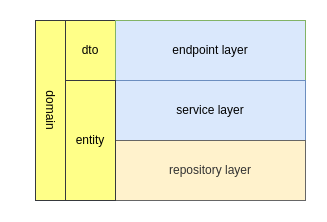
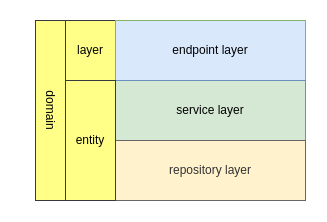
  <mxCell id="0" />
  <mxCell id="1" parent="0" />
  <mxCell id="2" value="" style="rounded=0;whiteSpace=wrap;html=1;fillColor=#ffff88;strokeColor=#36393d;" vertex="1" parent="1"><mxGeometry x="65" y="20" width="50" height="60" as="geometry" /></mxCell>
  <mxCell id="3" value="endpoint layer" style="rounded=0;whiteSpace=wrap;html=1;fillColor=#dae8fc;strokeColor=#82b366;" vertex="1" parent="1"><mxGeometry x="115" y="20" width="190" height="60" as="geometry" /></mxCell>
- <mxCell id="4" value="service layer" style="rounded=0;whiteSpace=wrap;html=1;fillColor=#dae8fc;strokeColor=#6c8ebf;" vertex="1" parent="1"><mxGeometry x="115" y="80" width="190" height="60" as="geometry" /></mxCell>
+ <mxCell id="4" value="service layer" style="rounded=0;whiteSpace=wrap;html=1;fillColor=#d5e8d4;strokeColor=#6c8ebf;" vertex="1" parent="1"><mxGeometry x="115" y="80" width="190" height="60" as="geometry" /></mxCell>
  <mxCell id="5" value="repository layer" style="rounded=0;whiteSpace=wrap;html=1;fillColor=#fff2cc;fontColor=#333333;strokeColor=#666666;" vertex="1" parent="1"><mxGeometry x="115" y="140" width="190" height="60" as="geometry" /></mxCell>
  <mxCell id="6" value="" style="rounded=0;whiteSpace=wrap;html=1;fillColor=#ffff88;strokeColor=#36393d;" vertex="1" parent="1"><mxGeometry x="35" y="20" width="30" height="180" as="geometry" /></mxCell>
  <mxCell id="7" value="domain" style="text;html=1;strokeColor=none;fillColor=none;align=center;verticalAlign=middle;whiteSpace=wrap;rounded=0;rotation=90;" vertex="1" parent="1"><mxGeometry x="20" y="95" width="60" height="30" as="geometry" /></mxCell>
- <mxCell id="8" value="dto" style="text;html=1;align=center;verticalAlign=middle;whiteSpace=wrap;rounded=0;" vertex="1" parent="1"><mxGeometry x="60" y="35" width="60" height="30" as="geometry" /></mxCell>
+ <mxCell id="8" value="layer" style="text;html=1;align=center;verticalAlign=middle;whiteSpace=wrap;rounded=0;" vertex="1" parent="1"><mxGeometry x="60" y="35" width="60" height="30" as="geometry" /></mxCell>
  <mxCell id="9" value="" style="rounded=0;whiteSpace=wrap;html=1;fillColor=#ffff88;strokeColor=#36393d;" vertex="1" parent="1"><mxGeometry x="65" y="80" width="50" height="120" as="geometry" /></mxCell>
  <mxCell id="10" value="entity" style="text;html=1;strokeColor=none;fillColor=none;align=center;verticalAlign=middle;whiteSpace=wrap;rounded=0;" vertex="1" parent="1"><mxGeometry x="60" y="125" width="60" height="30" as="geometry" /></mxCell>
